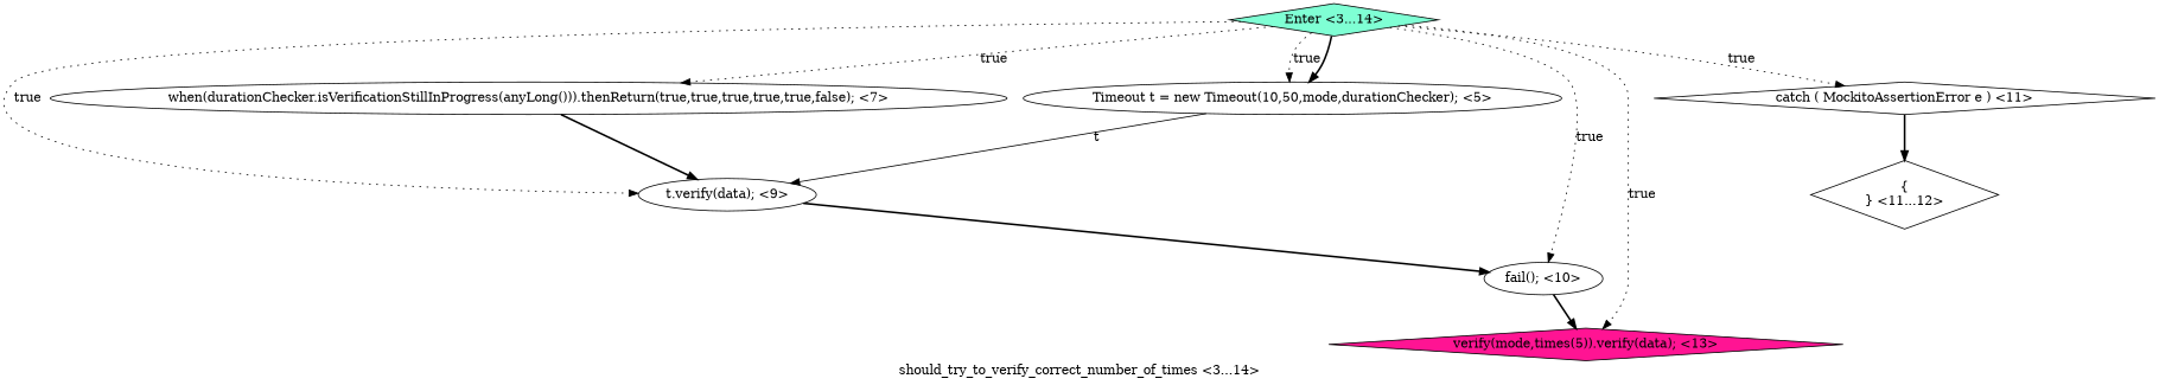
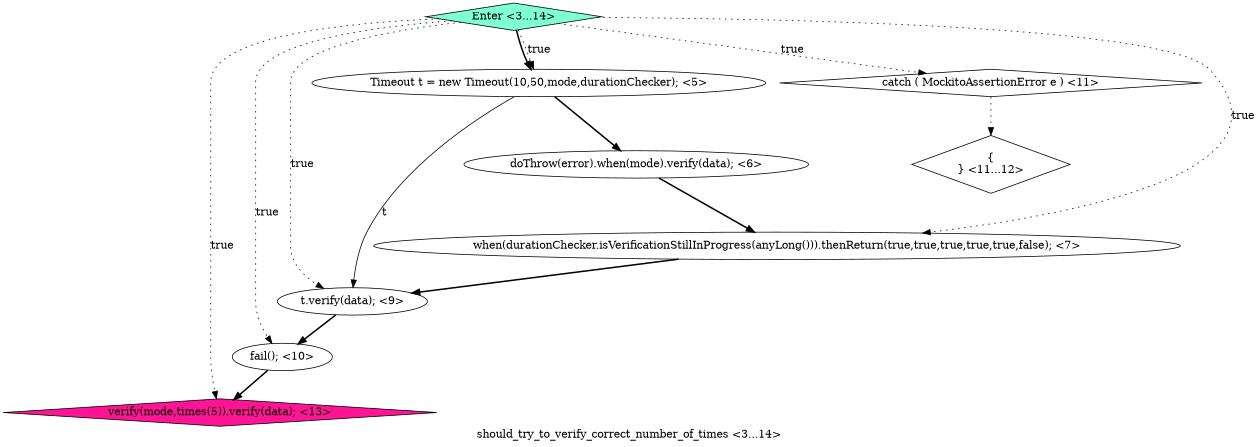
  digraph {
    label="should_try_to_verify_correct_number_of_times <3...14>"
    node [fillcolor=white shape=ellipse style=filled]
    edge [style=bold]
+   n1 [label="doThrow(error).when(mode).verify(data); <6>"]
    n2 [label="when(durationChecker.isVerificationStillInProgress(anyLong())).thenReturn(true,true,true,true,true,false); <7>"]
    n3 [label="t.verify(data); <9>"]
    n4 [fillcolor=deeppink label="verify(mode,times(5)).verify(data); <13>" shape=diamond]
    n5 [label="fail(); <10>"]
    n6 [label="catch ( MockitoAssertionError e ) <11>" shape=diamond]
    n7 [label="{\n} <11...12>" shape=diamond]
    n8 [fillcolor=aquamarine label="Enter <3...14>" shape=diamond]
    n9 [label="Timeout t = new Timeout(10,50,mode,durationChecker); <5>"]
+   n1 -> n2
    n2 -> n3
    n3 -> n5
    n5 -> n4
-   n6 -> n7
+   n6 -> n7 [style=dotted]
    n8 -> n2 [label=true style=dotted]
    n8 -> n3 [label=true style=dotted]
    n8 -> n4 [label=true style=dotted]
    n8 -> n5 [label=true style=dotted]
    n8 -> n6 [label=true style=dotted]
    n8 -> n9 [label=true style=dotted]
    n8 -> n9
+   n9 -> n1
    n9 -> n3 [label=t style=solid]
  }
